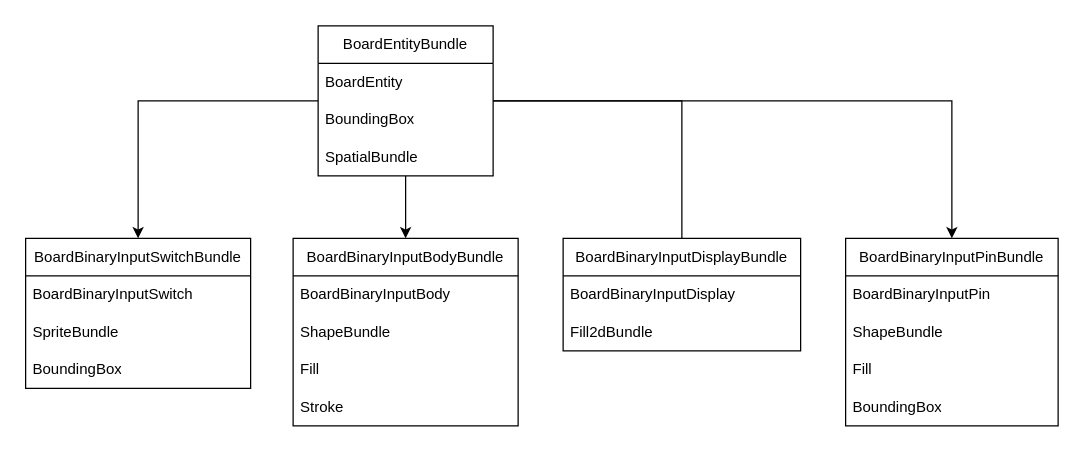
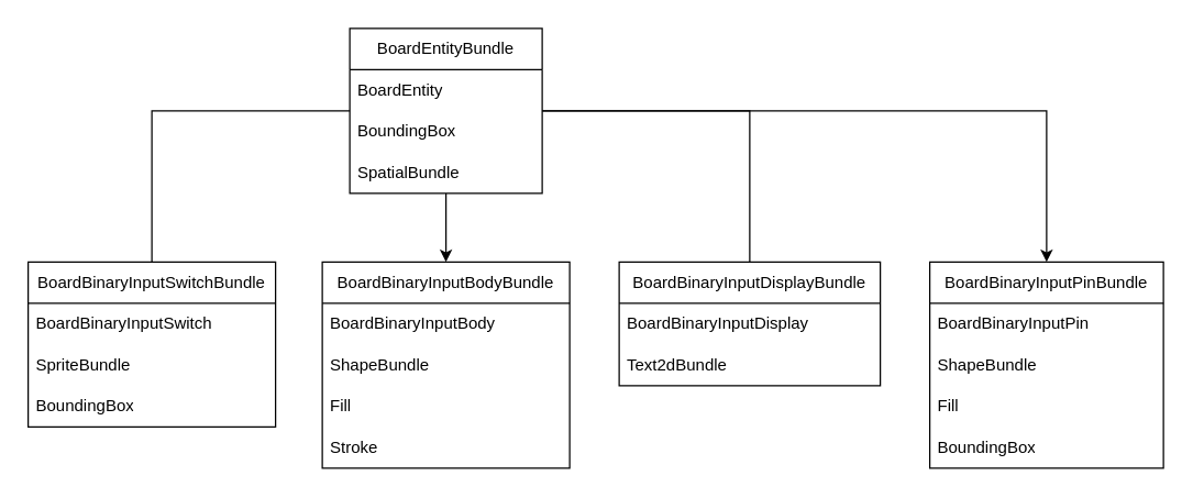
  <mxCell id="0" />
  <mxCell id="1" parent="0" />
  <mxCell id="2" style="edgeStyle=orthogonalEdgeStyle;rounded=0;orthogonalLoop=1;jettySize=auto;html=1;entryX=0.5;entryY=0;entryDx=0;entryDy=0;" edge="1" parent="1" source="6" target="10"><mxGeometry relative="1" as="geometry" /></mxCell>
  <mxCell id="3" style="edgeStyle=orthogonalEdgeStyle;rounded=0;orthogonalLoop=1;jettySize=auto;html=1;entryX=0.5;entryY=0;entryDx=0;entryDy=0;endArrow=none;" edge="1" parent="1" source="6" target="19"><mxGeometry relative="1" as="geometry" /></mxCell>
- <mxCell id="4" style="edgeStyle=orthogonalEdgeStyle;rounded=0;orthogonalLoop=1;jettySize=auto;html=1;" edge="1" parent="1" source="6" target="15"><mxGeometry relative="1" as="geometry" /></mxCell>
+ <mxCell id="4" style="edgeStyle=orthogonalEdgeStyle;rounded=0;orthogonalLoop=1;jettySize=auto;html=1;endArrow=none;" edge="1" parent="1" source="6" target="15"><mxGeometry relative="1" as="geometry" /></mxCell>
  <mxCell id="5" style="edgeStyle=orthogonalEdgeStyle;rounded=0;orthogonalLoop=1;jettySize=auto;html=1;" edge="1" parent="1" source="6" target="22"><mxGeometry relative="1" as="geometry" /></mxCell>
  <mxCell id="6" value="BoardEntityBundle" style="swimlane;fontStyle=0;childLayout=stackLayout;horizontal=1;startSize=30;horizontalStack=0;resizeParent=1;resizeParentMax=0;resizeLast=0;collapsible=1;marginBottom=0;whiteSpace=wrap;html=1;" vertex="1" parent="1"><mxGeometry x="254" y="20" width="140" height="120" as="geometry" /></mxCell>
  <mxCell id="7" value="BoardEntity" style="text;strokeColor=none;fillColor=none;align=left;verticalAlign=middle;spacingLeft=4;spacingRight=4;overflow=hidden;points=[[0,0.5],[1,0.5]];portConstraint=eastwest;rotatable=0;whiteSpace=wrap;html=1;" vertex="1" parent="6"><mxGeometry y="30" width="140" height="30" as="geometry" /></mxCell>
  <mxCell id="8" value="BoundingBox" style="text;strokeColor=none;fillColor=none;align=left;verticalAlign=middle;spacingLeft=4;spacingRight=4;overflow=hidden;points=[[0,0.5],[1,0.5]];portConstraint=eastwest;rotatable=0;whiteSpace=wrap;html=1;" vertex="1" parent="6"><mxGeometry y="60" width="140" height="30" as="geometry" /></mxCell>
  <mxCell id="9" value="SpatialBundle" style="text;strokeColor=none;fillColor=none;align=left;verticalAlign=middle;spacingLeft=4;spacingRight=4;overflow=hidden;points=[[0,0.5],[1,0.5]];portConstraint=eastwest;rotatable=0;whiteSpace=wrap;html=1;" vertex="1" parent="6"><mxGeometry y="90" width="140" height="30" as="geometry" /></mxCell>
  <mxCell id="10" value="BoardBinaryInputBodyBundle" style="swimlane;fontStyle=0;childLayout=stackLayout;horizontal=1;startSize=30;horizontalStack=0;resizeParent=1;resizeParentMax=0;resizeLast=0;collapsible=1;marginBottom=0;whiteSpace=wrap;html=1;" vertex="1" parent="1"><mxGeometry x="234" y="190" width="180" height="150" as="geometry" /></mxCell>
  <mxCell id="11" value="BoardBinaryInputBody" style="text;strokeColor=none;fillColor=none;align=left;verticalAlign=middle;spacingLeft=4;spacingRight=4;overflow=hidden;points=[[0,0.5],[1,0.5]];portConstraint=eastwest;rotatable=0;whiteSpace=wrap;html=1;" vertex="1" parent="10"><mxGeometry y="30" width="180" height="30" as="geometry" /></mxCell>
  <mxCell id="12" value="ShapeBundle" style="text;strokeColor=none;fillColor=none;align=left;verticalAlign=middle;spacingLeft=4;spacingRight=4;overflow=hidden;points=[[0,0.5],[1,0.5]];portConstraint=eastwest;rotatable=0;whiteSpace=wrap;html=1;" vertex="1" parent="10"><mxGeometry y="60" width="180" height="30" as="geometry" /></mxCell>
  <mxCell id="13" value="Fill" style="text;strokeColor=none;fillColor=none;align=left;verticalAlign=middle;spacingLeft=4;spacingRight=4;overflow=hidden;points=[[0,0.5],[1,0.5]];portConstraint=eastwest;rotatable=0;whiteSpace=wrap;html=1;" vertex="1" parent="10"><mxGeometry y="90" width="180" height="30" as="geometry" /></mxCell>
  <mxCell id="14" value="Stroke" style="text;strokeColor=none;fillColor=none;align=left;verticalAlign=middle;spacingLeft=4;spacingRight=4;overflow=hidden;points=[[0,0.5],[1,0.5]];portConstraint=eastwest;rotatable=0;whiteSpace=wrap;html=1;" vertex="1" parent="10"><mxGeometry y="120" width="180" height="30" as="geometry" /></mxCell>
  <mxCell id="15" value="&lt;div&gt;BoardBinaryInputSwitchBundle&lt;/div&gt;" style="swimlane;fontStyle=0;childLayout=stackLayout;horizontal=1;startSize=30;horizontalStack=0;resizeParent=1;resizeParentMax=0;resizeLast=0;collapsible=1;marginBottom=0;whiteSpace=wrap;html=1;" vertex="1" parent="1"><mxGeometry x="20" y="190" width="180" height="120" as="geometry" /></mxCell>
  <mxCell id="16" value="BoardBinaryInputSwitch" style="text;strokeColor=none;fillColor=none;align=left;verticalAlign=middle;spacingLeft=4;spacingRight=4;overflow=hidden;points=[[0,0.5],[1,0.5]];portConstraint=eastwest;rotatable=0;whiteSpace=wrap;html=1;" vertex="1" parent="15"><mxGeometry y="30" width="180" height="30" as="geometry" /></mxCell>
  <mxCell id="17" value="SpriteBundle" style="text;strokeColor=none;fillColor=none;align=left;verticalAlign=middle;spacingLeft=4;spacingRight=4;overflow=hidden;points=[[0,0.5],[1,0.5]];portConstraint=eastwest;rotatable=0;whiteSpace=wrap;html=1;" vertex="1" parent="15"><mxGeometry y="60" width="180" height="30" as="geometry" /></mxCell>
  <mxCell id="18" value="BoundingBox" style="text;strokeColor=none;fillColor=none;align=left;verticalAlign=middle;spacingLeft=4;spacingRight=4;overflow=hidden;points=[[0,0.5],[1,0.5]];portConstraint=eastwest;rotatable=0;whiteSpace=wrap;html=1;" vertex="1" parent="15"><mxGeometry y="90" width="180" height="30" as="geometry" /></mxCell>
  <mxCell id="19" value="BoardBinaryInputDisplayBundle" style="swimlane;fontStyle=0;childLayout=stackLayout;horizontal=1;startSize=30;horizontalStack=0;resizeParent=1;resizeParentMax=0;resizeLast=0;collapsible=1;marginBottom=0;whiteSpace=wrap;html=1;" vertex="1" parent="1"><mxGeometry x="450" y="190" width="190" height="90" as="geometry" /></mxCell>
  <mxCell id="20" value="BoardBinaryInputDisplay" style="text;strokeColor=none;fillColor=none;align=left;verticalAlign=middle;spacingLeft=4;spacingRight=4;overflow=hidden;points=[[0,0.5],[1,0.5]];portConstraint=eastwest;rotatable=0;whiteSpace=wrap;html=1;" vertex="1" parent="19"><mxGeometry y="30" width="190" height="30" as="geometry" /></mxCell>
- <mxCell id="21" value="Fill2dBundle" style="text;strokeColor=none;fillColor=none;align=left;verticalAlign=middle;spacingLeft=4;spacingRight=4;overflow=hidden;points=[[0,0.5],[1,0.5]];portConstraint=eastwest;rotatable=0;whiteSpace=wrap;html=1;" vertex="1" parent="19"><mxGeometry y="60" width="190" height="30" as="geometry" /></mxCell>
+ <mxCell id="21" value="Text2dBundle" style="text;strokeColor=none;fillColor=none;align=left;verticalAlign=middle;spacingLeft=4;spacingRight=4;overflow=hidden;points=[[0,0.5],[1,0.5]];portConstraint=eastwest;rotatable=0;whiteSpace=wrap;html=1;" vertex="1" parent="19"><mxGeometry y="60" width="190" height="30" as="geometry" /></mxCell>
  <mxCell id="22" value="BoardBinaryInputPinBundle" style="swimlane;fontStyle=0;childLayout=stackLayout;horizontal=1;startSize=30;horizontalStack=0;resizeParent=1;resizeParentMax=0;resizeLast=0;collapsible=1;marginBottom=0;whiteSpace=wrap;html=1;" vertex="1" parent="1"><mxGeometry x="676" y="190" width="170" height="150" as="geometry" /></mxCell>
  <mxCell id="23" value="&lt;div&gt;BoardBinaryInputPin&lt;/div&gt;" style="text;strokeColor=none;fillColor=none;align=left;verticalAlign=middle;spacingLeft=4;spacingRight=4;overflow=hidden;points=[[0,0.5],[1,0.5]];portConstraint=eastwest;rotatable=0;whiteSpace=wrap;html=1;" vertex="1" parent="22"><mxGeometry y="30" width="170" height="30" as="geometry" /></mxCell>
  <mxCell id="24" value="ShapeBundle" style="text;strokeColor=none;fillColor=none;align=left;verticalAlign=middle;spacingLeft=4;spacingRight=4;overflow=hidden;points=[[0,0.5],[1,0.5]];portConstraint=eastwest;rotatable=0;whiteSpace=wrap;html=1;" vertex="1" parent="22"><mxGeometry y="60" width="170" height="30" as="geometry" /></mxCell>
  <mxCell id="25" value="Fill" style="text;strokeColor=none;fillColor=none;align=left;verticalAlign=middle;spacingLeft=4;spacingRight=4;overflow=hidden;points=[[0,0.5],[1,0.5]];portConstraint=eastwest;rotatable=0;whiteSpace=wrap;html=1;" vertex="1" parent="22"><mxGeometry y="90" width="170" height="30" as="geometry" /></mxCell>
  <mxCell id="26" value="BoundingBox" style="text;strokeColor=none;fillColor=none;align=left;verticalAlign=middle;spacingLeft=4;spacingRight=4;overflow=hidden;points=[[0,0.5],[1,0.5]];portConstraint=eastwest;rotatable=0;whiteSpace=wrap;html=1;" vertex="1" parent="22"><mxGeometry y="120" width="170" height="30" as="geometry" /></mxCell>
